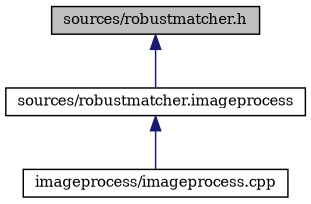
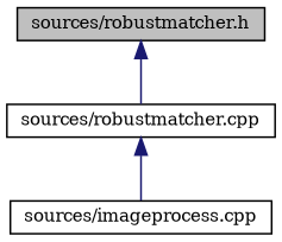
  digraph {
    fontname="DejaVu Serif"
    node [color=black fillcolor=white fontname="DejaVu Serif" fontsize=10 shape=record style=filled]
    edge [color=midnightblue dir=back fontname="DejaVu Serif" fontsize=10 labelfontname=Helvetica labelfontsize=10 style=solid]
    n1 [fillcolor=grey75 fontcolor=black height=0.2 label="sources/robustmatcher.h" width=0.4]
-   n2 [height=0.2 label="sources/robustmatcher.imageprocess" width=0.4]
-   n3 [height=0.2 label="imageprocess/imageprocess.cpp" width=0.4]
+   n2 [height=0.2 label="sources/robustmatcher.cpp" width=0.4]
+   n3 [height=0.2 label="sources/imageprocess.cpp" width=0.4]
    n1 -> n2
    n2 -> n3
  }
